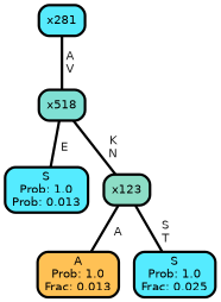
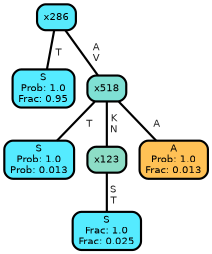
  graph {
    ranksep="0 equally"
    splines=straight
    node [color=black fillcolor="#55ebff" fontcolor=black fontname=helvetica penwidth=3 shape=box style="filled, rounded"]
    edge [color=black fontcolor=grey14 fontname=helvetica fontweight=bold penwidth=3]
-   n2 [fillcolor="#57eafc" label=x281]
+   n1 [label="S\nProb: 1.0\nFrac: 0.95"]
+   n2 [fillcolor="#57eafc" label=x286]
    n3 [fillcolor="#7fe0d4" label=x518]
    n4 [label="S\nProb: 1.0\nProb: 0.013"]
    n5 [fillcolor="#8dddc6" label=x123]
    n6 [fillcolor="#ffc155" label="A\nProb: 1.0\nFrac: 0.013"]
-   n7 [label="S\nProb: 1.0\nFrac: 0.025"]
+   n7 [label="S\nFrac: 1.0\nFrac: 0.025"]
    subgraph sub_1 {
      rank=same
    }
+   n2 -- n1 [label=" T"]
    n2 -- n3 [label=" A\n V"]
-   n3 -- n4 [label=" E"]
+   n3 -- n4 [label=" T"]
    n3 -- n5 [label=" K\n N"]
-   n5 -- n6 [label=" A"]
+   n3 -- n6 [label=" A"]
    n5 -- n7 [label=" S\n T"]
  }
